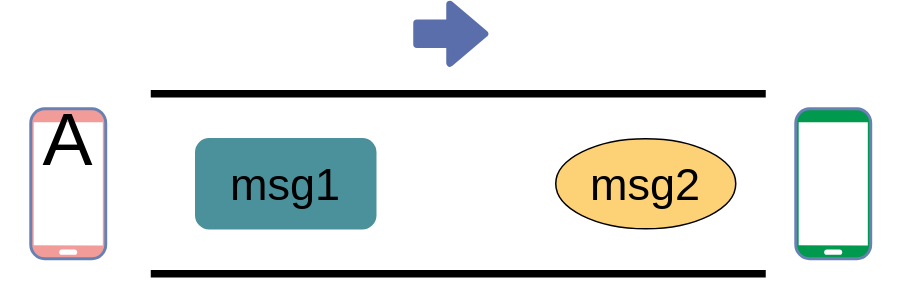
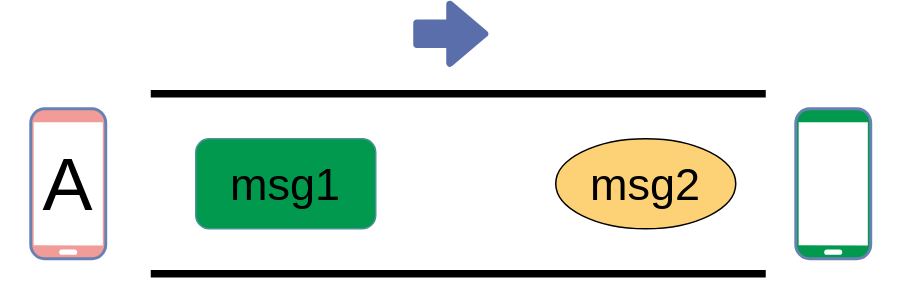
  <mxCell id="0" />
  <mxCell id="1" parent="0" />
- <mxCell id="2" value="&lt;font style=&quot;font-size: 30px&quot;&gt;msg1&lt;/font&gt;" style="rounded=1;whiteSpace=wrap;html=1;fillColor=#4A919B;strokeColor=#4A919B;" vertex="1" parent="1"><mxGeometry x="130" y="90" width="120" height="60" as="geometry" /></mxCell>
+ <mxCell id="2" value="&lt;font style=&quot;font-size: 30px&quot;&gt;msg1&lt;/font&gt;" style="rounded=1;whiteSpace=wrap;html=1;fillColor=#00994d;strokeColor=#4A919B;" vertex="1" parent="1"><mxGeometry x="130" y="90" width="120" height="60" as="geometry" /></mxCell>
  <mxCell id="3" value="&lt;font style=&quot;font-size: 30px&quot;&gt;msg2&lt;/font&gt;" style="ellipse;whiteSpace=wrap;html=1;fillColor=#FDD276;" vertex="1" parent="1"><mxGeometry x="370" y="90" width="120" height="60" as="geometry" /></mxCell>
  <mxCell id="4" value="" style="endArrow=none;html=1;strokeWidth=5;" edge="1" parent="1"><mxGeometry width="50" height="50" relative="1" as="geometry"><mxPoint x="100" y="180" as="sourcePoint" /><mxPoint x="510" y="180" as="targetPoint" /></mxGeometry></mxCell>
  <mxCell id="5" value="" style="endArrow=none;html=1;strokeWidth=5;" edge="1" parent="1"><mxGeometry width="50" height="50" relative="1" as="geometry"><mxPoint x="100" y="60" as="sourcePoint" /><mxPoint x="510" y="60" as="targetPoint" /></mxGeometry></mxCell>
  <mxCell id="6" value="" style="fontColor=#0066CC;verticalAlign=top;verticalLabelPosition=bottom;labelPosition=center;align=center;html=1;outlineConnect=0;strokeColor=#6881B3;gradientColor=none;gradientDirection=north;strokeWidth=2;shape=mxgraph.networks.mobile;fillColor=#F19C99;" vertex="1" parent="1"><mxGeometry x="20" y="70" width="50" height="100" as="geometry" /></mxCell>
- <mxCell id="7" value="&lt;font style=&quot;font-size: 50px&quot;&gt;A&lt;/font&gt;" style="text;html=1;strokeColor=none;fillColor=none;align=center;verticalAlign=middle;whiteSpace=wrap;rounded=0;" vertex="1" parent="1"><mxGeometry x="25" y="80" width="40" height="20" as="geometry" /></mxCell>
+ <mxCell id="7" value="&lt;font style=&quot;font-size: 50px&quot;&gt;A&lt;/font&gt;" style="text;html=1;strokeColor=none;fillColor=none;align=center;verticalAlign=middle;whiteSpace=wrap;rounded=0;" vertex="1" parent="1"><mxGeometry x="25" y="110" width="40" height="20" as="geometry" /></mxCell>
  <mxCell id="8" value="" style="fontColor=#0066CC;verticalAlign=top;verticalLabelPosition=bottom;labelPosition=center;align=center;html=1;outlineConnect=0;strokeColor=#6881B3;gradientColor=none;gradientDirection=north;strokeWidth=2;shape=mxgraph.networks.mobile;fillColor=#00994D;" vertex="1" parent="1"><mxGeometry x="530" y="70" width="50" height="100" as="geometry" /></mxCell>
  <mxCell id="9" value="" style="shape=flexArrow;endArrow=classic;html=1;strokeWidth=5;strokeColor=#5A6EAB;fillColor=#5A6EAB;" edge="1" parent="1"><mxGeometry width="50" height="50" relative="1" as="geometry"><mxPoint x="275" y="20" as="sourcePoint" /><mxPoint x="325" y="20" as="targetPoint" /></mxGeometry></mxCell>
